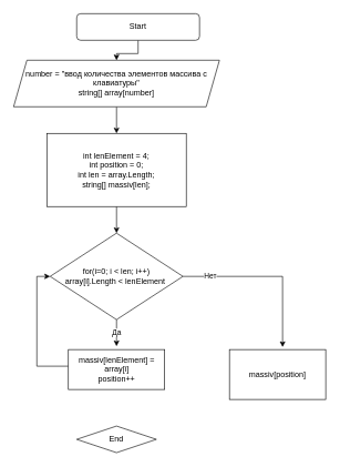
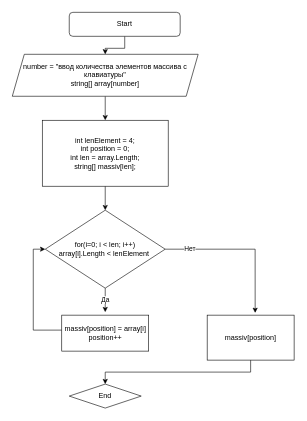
  <mxCell id="0" />
  <mxCell id="1" parent="0" />
  <mxCell id="2" style="edgeStyle=orthogonalEdgeStyle;rounded=0;orthogonalLoop=1;jettySize=auto;html=1;exitX=0.5;exitY=1;exitDx=0;exitDy=0;entryX=0.5;entryY=0;entryDx=0;entryDy=0;" edge="1" parent="1" source="3" target="5"><mxGeometry relative="1" as="geometry" /></mxCell>
  <mxCell id="3" value="Start" style="rounded=1;whiteSpace=wrap;html=1;" vertex="1" parent="1"><mxGeometry x="115" y="20" width="185" height="40" as="geometry" /></mxCell>
  <mxCell id="4" style="edgeStyle=orthogonalEdgeStyle;rounded=0;orthogonalLoop=1;jettySize=auto;html=1;entryX=0.5;entryY=0;entryDx=0;entryDy=0;" edge="1" parent="1" source="5" target="11"><mxGeometry relative="1" as="geometry" /></mxCell>
  <mxCell id="5" value="number = &quot;ввод количества элементов массива с клавиатуры&quot;&lt;br&gt;string[] array[number]" style="shape=parallelogram;perimeter=parallelogramPerimeter;whiteSpace=wrap;html=1;fixedSize=1;fillStyle=auto;fillColor=#FFFFFF;" vertex="1" parent="1"><mxGeometry x="20" y="90" width="310" height="70" as="geometry" /></mxCell>
  <mxCell id="6" value="Да" style="edgeStyle=orthogonalEdgeStyle;rounded=0;orthogonalLoop=1;jettySize=auto;html=1;" edge="1" parent="1" source="9"><mxGeometry relative="1" as="geometry"><mxPoint x="175" y="520" as="targetPoint" /></mxGeometry></mxCell>
  <mxCell id="7" style="edgeStyle=orthogonalEdgeStyle;rounded=0;orthogonalLoop=1;jettySize=auto;html=1;entryX=0.552;entryY=-0.05;entryDx=0;entryDy=0;entryPerimeter=0;" edge="1" parent="1" source="9" target="15"><mxGeometry relative="1" as="geometry" /></mxCell>
  <mxCell id="8" value="Нет" style="edgeLabel;html=1;align=center;verticalAlign=middle;resizable=0;points=[];" vertex="1" connectable="0" parent="7"><mxGeometry x="0.738" y="1" relative="1" as="geometry"><mxPoint x="-111" y="-73" as="offset" /></mxGeometry></mxCell>
  <mxCell id="9" value="for(i=0; i &amp;lt; len; i++)&lt;br&gt;array[i].Length &amp;lt; lenElement&amp;nbsp;" style="rhombus;whiteSpace=wrap;html=1;fillStyle=auto;fillColor=#FFFFFF;" vertex="1" parent="1"><mxGeometry x="75" y="350" width="200" height="130" as="geometry" /></mxCell>
  <mxCell id="10" style="edgeStyle=orthogonalEdgeStyle;rounded=0;orthogonalLoop=1;jettySize=auto;html=1;entryX=0.5;entryY=0;entryDx=0;entryDy=0;" edge="1" parent="1" source="11" target="9"><mxGeometry relative="1" as="geometry" /></mxCell>
  <mxCell id="11" value="int lenElement = 4;&lt;br&gt;int position = 0;&lt;br&gt;int len = array.Length;&lt;br&gt;string[] massiv[len];" style="rounded=0;whiteSpace=wrap;html=1;fillStyle=auto;fillColor=#FFFFFF;" vertex="1" parent="1"><mxGeometry x="70" y="200" width="210" height="110" as="geometry" /></mxCell>
  <mxCell id="12" style="edgeStyle=orthogonalEdgeStyle;rounded=0;orthogonalLoop=1;jettySize=auto;html=1;entryX=0;entryY=0.5;entryDx=0;entryDy=0;" edge="1" parent="1" source="13" target="9"><mxGeometry relative="1" as="geometry"><Array as="points"><mxPoint x="55" y="550" /><mxPoint x="55" y="415" /></Array></mxGeometry></mxCell>
- <mxCell id="13" value="massiv[lenElement] = array[i]&lt;br&gt;position++" style="rounded=0;whiteSpace=wrap;html=1;fillStyle=auto;fillColor=#FFFFFF;" vertex="1" parent="1"><mxGeometry x="102.5" y="525" width="145" height="60" as="geometry" /></mxCell>
+ <mxCell id="13" value="massiv[position] = array[i]&lt;br&gt;position++" style="rounded=0;whiteSpace=wrap;html=1;fillStyle=auto;fillColor=#FFFFFF;" vertex="1" parent="1"><mxGeometry x="102.5" y="525" width="145" height="60" as="geometry" /></mxCell>
+ <mxCell id="14" style="edgeStyle=orthogonalEdgeStyle;rounded=0;orthogonalLoop=1;jettySize=auto;html=1;" edge="1" parent="1" source="15" target="16"><mxGeometry relative="1" as="geometry"><Array as="points"><mxPoint x="418" y="620" /><mxPoint x="175" y="620" /></Array></mxGeometry></mxCell>
  <mxCell id="15" value="massiv[position]" style="rounded=0;whiteSpace=wrap;html=1;fillStyle=auto;fillColor=#FFFFFF;" vertex="1" parent="1"><mxGeometry x="345" y="525" width="145" height="75" as="geometry" /></mxCell>
  <mxCell id="16" value="End" style="rhombus;whiteSpace=wrap;html=1;" vertex="1" parent="1"><mxGeometry x="115" y="640" width="120" height="40" as="geometry" /></mxCell>
